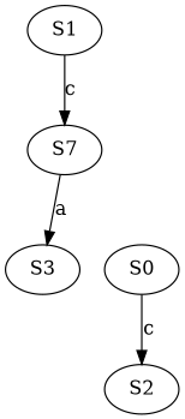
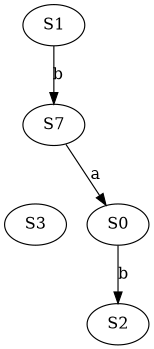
  strict digraph {
    S3
    S0
    S2
    n4 [label=S7]
    S1
-   S0 -> S2 [label=c]
-   n4 -> S3 [label=a]
-   S1 -> n4 [label=c]
+   S0 -> S2 [label=b]
+   n4 -> S0 [label=a]
+   S1 -> n4 [label=b]
  }
